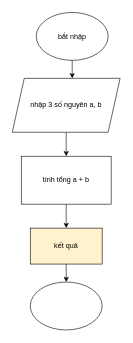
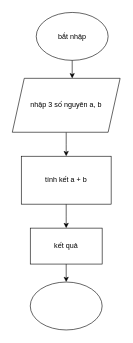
  <mxCell id="0" />
  <mxCell id="1" parent="0" />
  <mxCell id="2" value="bắt nhập" style="ellipse;whiteSpace=wrap;html=1;" vertex="1" parent="1"><mxGeometry x="60" y="20" width="120" height="80" as="geometry" /></mxCell>
  <mxCell id="3" value="" style="endArrow=classic;html=1;rounded=0;exitX=0.5;exitY=1;exitDx=0;exitDy=0;" edge="1" parent="1" source="2"><mxGeometry width="50" height="50" relative="1" as="geometry"><mxPoint x="130" y="380" as="sourcePoint" /><mxPoint x="120" y="130" as="targetPoint" /></mxGeometry></mxCell>
  <mxCell id="4" style="edgeStyle=orthogonalEdgeStyle;rounded=0;orthogonalLoop=1;jettySize=auto;html=1;exitX=0.5;exitY=1;exitDx=0;exitDy=0;" edge="1" parent="1" source="5"><mxGeometry relative="1" as="geometry"><mxPoint x="110" y="260" as="targetPoint" /></mxGeometry></mxCell>
  <mxCell id="5" value="nhập 3 số nguyên a, b" style="shape=parallelogram;perimeter=parallelogramPerimeter;whiteSpace=wrap;html=1;fixedSize=1;" vertex="1" parent="1"><mxGeometry x="20" y="130" width="180" height="90" as="geometry" /></mxCell>
  <mxCell id="6" style="edgeStyle=orthogonalEdgeStyle;rounded=0;orthogonalLoop=1;jettySize=auto;html=1;exitX=0.5;exitY=1;exitDx=0;exitDy=0;" edge="1" parent="1" source="7"><mxGeometry relative="1" as="geometry"><mxPoint x="110" y="380" as="targetPoint" /></mxGeometry></mxCell>
- <mxCell id="7" value="tính tổng a + b" style="rounded=0;whiteSpace=wrap;html=1;" vertex="1" parent="1"><mxGeometry x="35" y="260" width="150" height="80" as="geometry" /></mxCell>
+ <mxCell id="7" value="tính kết a + b" style="rounded=0;whiteSpace=wrap;html=1;" vertex="1" parent="1"><mxGeometry x="35" y="260" width="150" height="80" as="geometry" /></mxCell>
  <mxCell id="8" style="edgeStyle=orthogonalEdgeStyle;rounded=0;orthogonalLoop=1;jettySize=auto;html=1;exitX=0.5;exitY=1;exitDx=0;exitDy=0;" edge="1" parent="1" source="9"><mxGeometry relative="1" as="geometry"><mxPoint x="110" y="470" as="targetPoint" /></mxGeometry></mxCell>
- <mxCell id="9" value="kết quả" style="rounded=0;whiteSpace=wrap;html=1;fillColor=#fff2cc;" vertex="1" parent="1"><mxGeometry x="50" y="380" width="120" height="60" as="geometry" /></mxCell>
+ <mxCell id="9" value="kết quả" style="rounded=0;whiteSpace=wrap;html=1;" vertex="1" parent="1"><mxGeometry x="50" y="380" width="120" height="60" as="geometry" /></mxCell>
  <mxCell id="10" value="" style="ellipse;whiteSpace=wrap;html=1;" vertex="1" parent="1"><mxGeometry x="50" y="470" width="120" height="80" as="geometry" /></mxCell>
